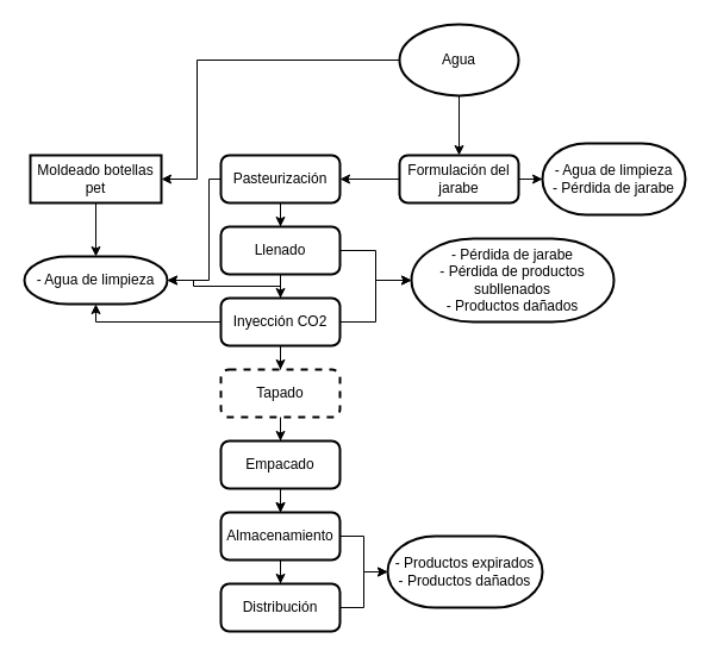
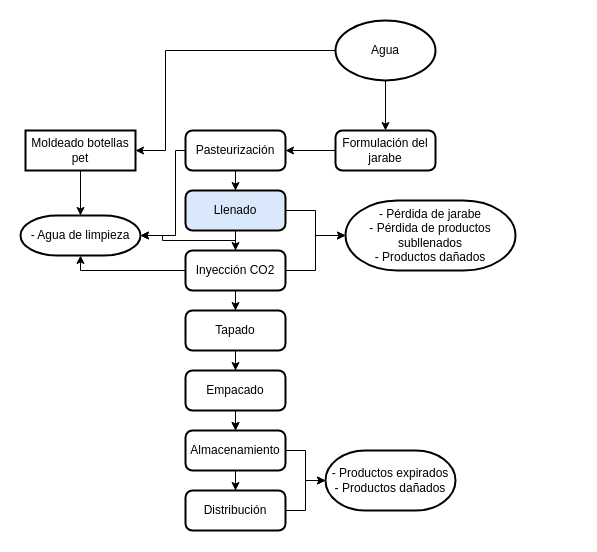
  <mxCell id="0" />
  <mxCell id="1" parent="0" />
  <mxCell id="2" style="edgeStyle=orthogonalEdgeStyle;rounded=0;orthogonalLoop=1;jettySize=auto;html=1;exitX=0.5;exitY=1;exitDx=0;exitDy=0;exitPerimeter=0;entryX=0.5;entryY=0;entryDx=0;entryDy=0;" edge="1" parent="1" source="4" target="7"><mxGeometry relative="1" as="geometry" /></mxCell>
  <mxCell id="3" style="edgeStyle=orthogonalEdgeStyle;rounded=0;orthogonalLoop=1;jettySize=auto;html=1;exitX=0;exitY=0.5;exitDx=0;exitDy=0;exitPerimeter=0;entryX=1;entryY=0.5;entryDx=0;entryDy=0;" edge="1" parent="1" source="4" target="33"><mxGeometry relative="1" as="geometry"><Array as="points"><mxPoint x="165" y="50" /><mxPoint x="165" y="150" /></Array></mxGeometry></mxCell>
  <mxCell id="4" value="Agua" style="strokeWidth=2;html=1;shape=mxgraph.flowchart.start_1;whiteSpace=wrap;" vertex="1" parent="1"><mxGeometry x="335" y="20" width="100" height="60" as="geometry" /></mxCell>
  <mxCell id="5" style="edgeStyle=orthogonalEdgeStyle;rounded=0;orthogonalLoop=1;jettySize=auto;html=1;exitX=0;exitY=0.5;exitDx=0;exitDy=0;entryX=1;entryY=0.5;entryDx=0;entryDy=0;" edge="1" parent="1" source="7" target="11"><mxGeometry relative="1" as="geometry" /></mxCell>
- <mxCell id="6" value="" style="edgeStyle=orthogonalEdgeStyle;rounded=0;orthogonalLoop=1;jettySize=auto;html=1;" edge="1" parent="1" source="7" target="8"><mxGeometry relative="1" as="geometry" /></mxCell>
  <mxCell id="7" value="Formulación del jarabe" style="rounded=1;whiteSpace=wrap;html=1;absoluteArcSize=1;arcSize=14;strokeWidth=2;" vertex="1" parent="1"><mxGeometry x="335" y="130" width="100" height="40" as="geometry" /></mxCell>
- <mxCell id="8" value="- Agua de limpieza&lt;br&gt;- Pérdida de jarabe" style="strokeWidth=2;html=1;shape=mxgraph.flowchart.terminator;whiteSpace=wrap;" vertex="1" parent="1"><mxGeometry x="455" y="120" width="120" height="60" as="geometry" /></mxCell>
  <mxCell id="9" value="" style="edgeStyle=orthogonalEdgeStyle;rounded=0;orthogonalLoop=1;jettySize=auto;html=1;" edge="1" parent="1" source="11" target="16"><mxGeometry relative="1" as="geometry" /></mxCell>
  <mxCell id="10" style="edgeStyle=orthogonalEdgeStyle;rounded=0;orthogonalLoop=1;jettySize=auto;html=1;exitX=0;exitY=0.5;exitDx=0;exitDy=0;entryX=1;entryY=0.5;entryDx=0;entryDy=0;entryPerimeter=0;" edge="1" parent="1" source="11" target="34"><mxGeometry relative="1" as="geometry"><Array as="points"><mxPoint x="175" y="150" /><mxPoint x="175" y="235" /></Array></mxGeometry></mxCell>
  <mxCell id="11" value="Pasteurización" style="rounded=1;whiteSpace=wrap;html=1;absoluteArcSize=1;arcSize=14;strokeWidth=2;" vertex="1" parent="1"><mxGeometry x="185" y="130" width="100" height="40" as="geometry" /></mxCell>
  <mxCell id="12" value="" style="edgeStyle=orthogonalEdgeStyle;rounded=0;orthogonalLoop=1;jettySize=auto;html=1;" edge="1" parent="1" source="16" target="20"><mxGeometry relative="1" as="geometry" /></mxCell>
  <mxCell id="13" style="edgeStyle=orthogonalEdgeStyle;rounded=0;orthogonalLoop=1;jettySize=auto;html=1;" edge="1" parent="1" source="16" target="27"><mxGeometry relative="1" as="geometry" /></mxCell>
  <mxCell id="14" style="edgeStyle=orthogonalEdgeStyle;rounded=0;orthogonalLoop=1;jettySize=auto;html=1;exitX=1;exitY=0.5;exitDx=0;exitDy=0;entryX=0;entryY=0.5;entryDx=0;entryDy=0;entryPerimeter=0;" edge="1" parent="1" source="16" target="31"><mxGeometry relative="1" as="geometry" /></mxCell>
  <mxCell id="15" style="edgeStyle=orthogonalEdgeStyle;rounded=0;orthogonalLoop=1;jettySize=auto;html=1;exitX=0.5;exitY=1;exitDx=0;exitDy=0;entryX=1;entryY=0.5;entryDx=0;entryDy=0;entryPerimeter=0;" edge="1" parent="1" source="16" target="34"><mxGeometry relative="1" as="geometry"><Array as="points"><mxPoint x="235" y="240" /><mxPoint x="162" y="240" /><mxPoint x="162" y="235" /></Array></mxGeometry></mxCell>
- <mxCell id="16" value="Llenado" style="rounded=1;whiteSpace=wrap;html=1;absoluteArcSize=1;arcSize=14;strokeWidth=2;" vertex="1" parent="1"><mxGeometry x="185" y="190" width="100" height="40" as="geometry" /></mxCell>
+ <mxCell id="16" value="Llenado" style="rounded=1;whiteSpace=wrap;html=1;absoluteArcSize=1;arcSize=14;strokeWidth=2;fillColor=#dae8fc;" vertex="1" parent="1"><mxGeometry x="185" y="190" width="100" height="40" as="geometry" /></mxCell>
  <mxCell id="17" value="" style="edgeStyle=orthogonalEdgeStyle;rounded=0;orthogonalLoop=1;jettySize=auto;html=1;" edge="1" parent="1" source="20" target="22"><mxGeometry relative="1" as="geometry" /></mxCell>
  <mxCell id="18" style="edgeStyle=orthogonalEdgeStyle;rounded=0;orthogonalLoop=1;jettySize=auto;html=1;exitX=1;exitY=0.5;exitDx=0;exitDy=0;entryX=0;entryY=0.5;entryDx=0;entryDy=0;entryPerimeter=0;" edge="1" parent="1" source="20" target="31"><mxGeometry relative="1" as="geometry" /></mxCell>
  <mxCell id="19" style="edgeStyle=orthogonalEdgeStyle;rounded=0;orthogonalLoop=1;jettySize=auto;html=1;exitX=0;exitY=0.5;exitDx=0;exitDy=0;entryX=0.5;entryY=1;entryDx=0;entryDy=0;entryPerimeter=0;" edge="1" parent="1" source="20" target="34"><mxGeometry relative="1" as="geometry"><Array as="points"><mxPoint x="80" y="270" /></Array></mxGeometry></mxCell>
  <mxCell id="20" value="Inyección CO2" style="rounded=1;whiteSpace=wrap;html=1;absoluteArcSize=1;arcSize=14;strokeWidth=2;" vertex="1" parent="1"><mxGeometry x="185" y="250" width="100" height="40" as="geometry" /></mxCell>
  <mxCell id="21" value="" style="edgeStyle=orthogonalEdgeStyle;rounded=0;orthogonalLoop=1;jettySize=auto;html=1;" edge="1" parent="1" source="22" target="24"><mxGeometry relative="1" as="geometry" /></mxCell>
- <mxCell id="22" value="Tapado" style="rounded=1;whiteSpace=wrap;html=1;absoluteArcSize=1;arcSize=14;strokeWidth=2;dashed=1;" vertex="1" parent="1"><mxGeometry x="185" y="310" width="100" height="40" as="geometry" /></mxCell>
+ <mxCell id="22" value="Tapado" style="rounded=1;whiteSpace=wrap;html=1;absoluteArcSize=1;arcSize=14;strokeWidth=2;" vertex="1" parent="1"><mxGeometry x="185" y="310" width="100" height="40" as="geometry" /></mxCell>
  <mxCell id="23" value="" style="edgeStyle=orthogonalEdgeStyle;rounded=0;orthogonalLoop=1;jettySize=auto;html=1;" edge="1" parent="1" source="24" target="27"><mxGeometry relative="1" as="geometry" /></mxCell>
  <mxCell id="24" value="Empacado" style="rounded=1;whiteSpace=wrap;html=1;absoluteArcSize=1;arcSize=14;strokeWidth=2;" vertex="1" parent="1"><mxGeometry x="185" y="370" width="100" height="40" as="geometry" /></mxCell>
  <mxCell id="25" value="" style="edgeStyle=orthogonalEdgeStyle;rounded=0;orthogonalLoop=1;jettySize=auto;html=1;" edge="1" parent="1" source="27" target="29"><mxGeometry relative="1" as="geometry" /></mxCell>
  <mxCell id="26" style="edgeStyle=orthogonalEdgeStyle;rounded=0;orthogonalLoop=1;jettySize=auto;html=1;exitX=1;exitY=0.5;exitDx=0;exitDy=0;entryX=0;entryY=0.5;entryDx=0;entryDy=0;entryPerimeter=0;" edge="1" parent="1" source="27" target="30"><mxGeometry relative="1" as="geometry" /></mxCell>
  <mxCell id="27" value="Almacenamiento" style="rounded=1;whiteSpace=wrap;html=1;absoluteArcSize=1;arcSize=14;strokeWidth=2;" vertex="1" parent="1"><mxGeometry x="185" y="430" width="100" height="40" as="geometry" /></mxCell>
  <mxCell id="28" style="edgeStyle=orthogonalEdgeStyle;rounded=0;orthogonalLoop=1;jettySize=auto;html=1;exitX=1;exitY=0.5;exitDx=0;exitDy=0;entryX=0;entryY=0.5;entryDx=0;entryDy=0;entryPerimeter=0;" edge="1" parent="1" source="29" target="30"><mxGeometry relative="1" as="geometry" /></mxCell>
  <mxCell id="29" value="Distribución" style="rounded=1;whiteSpace=wrap;html=1;absoluteArcSize=1;arcSize=14;strokeWidth=2;" vertex="1" parent="1"><mxGeometry x="185" y="490" width="100" height="40" as="geometry" /></mxCell>
  <mxCell id="30" value="- Productos expirados&lt;br&gt;- Productos dañados" style="strokeWidth=2;html=1;shape=mxgraph.flowchart.terminator;whiteSpace=wrap;" vertex="1" parent="1"><mxGeometry x="325" y="450" width="130" height="60" as="geometry" /></mxCell>
  <mxCell id="31" value="- Pérdida de jarabe&lt;br&gt;- Pérdida de productos subllenados&lt;br&gt;- Productos dañados" style="strokeWidth=2;html=1;shape=mxgraph.flowchart.terminator;whiteSpace=wrap;" vertex="1" parent="1"><mxGeometry x="345" y="200" width="170" height="70" as="geometry" /></mxCell>
  <mxCell id="32" value="" style="edgeStyle=orthogonalEdgeStyle;rounded=0;orthogonalLoop=1;jettySize=auto;html=1;" edge="1" parent="1" source="33" target="34"><mxGeometry relative="1" as="geometry" /></mxCell>
  <mxCell id="33" value="Moldeado botellas pet" style="whiteSpace=wrap;html=1;absoluteArcSize=1;arcSize=14;strokeWidth=2;rounded=0;" vertex="1" parent="1"><mxGeometry x="25" y="130" width="110" height="40" as="geometry" /></mxCell>
  <mxCell id="34" value="- Agua de limpieza" style="strokeWidth=2;html=1;shape=mxgraph.flowchart.terminator;whiteSpace=wrap;" vertex="1" parent="1"><mxGeometry x="20" y="215" width="120" height="40" as="geometry" /></mxCell>
